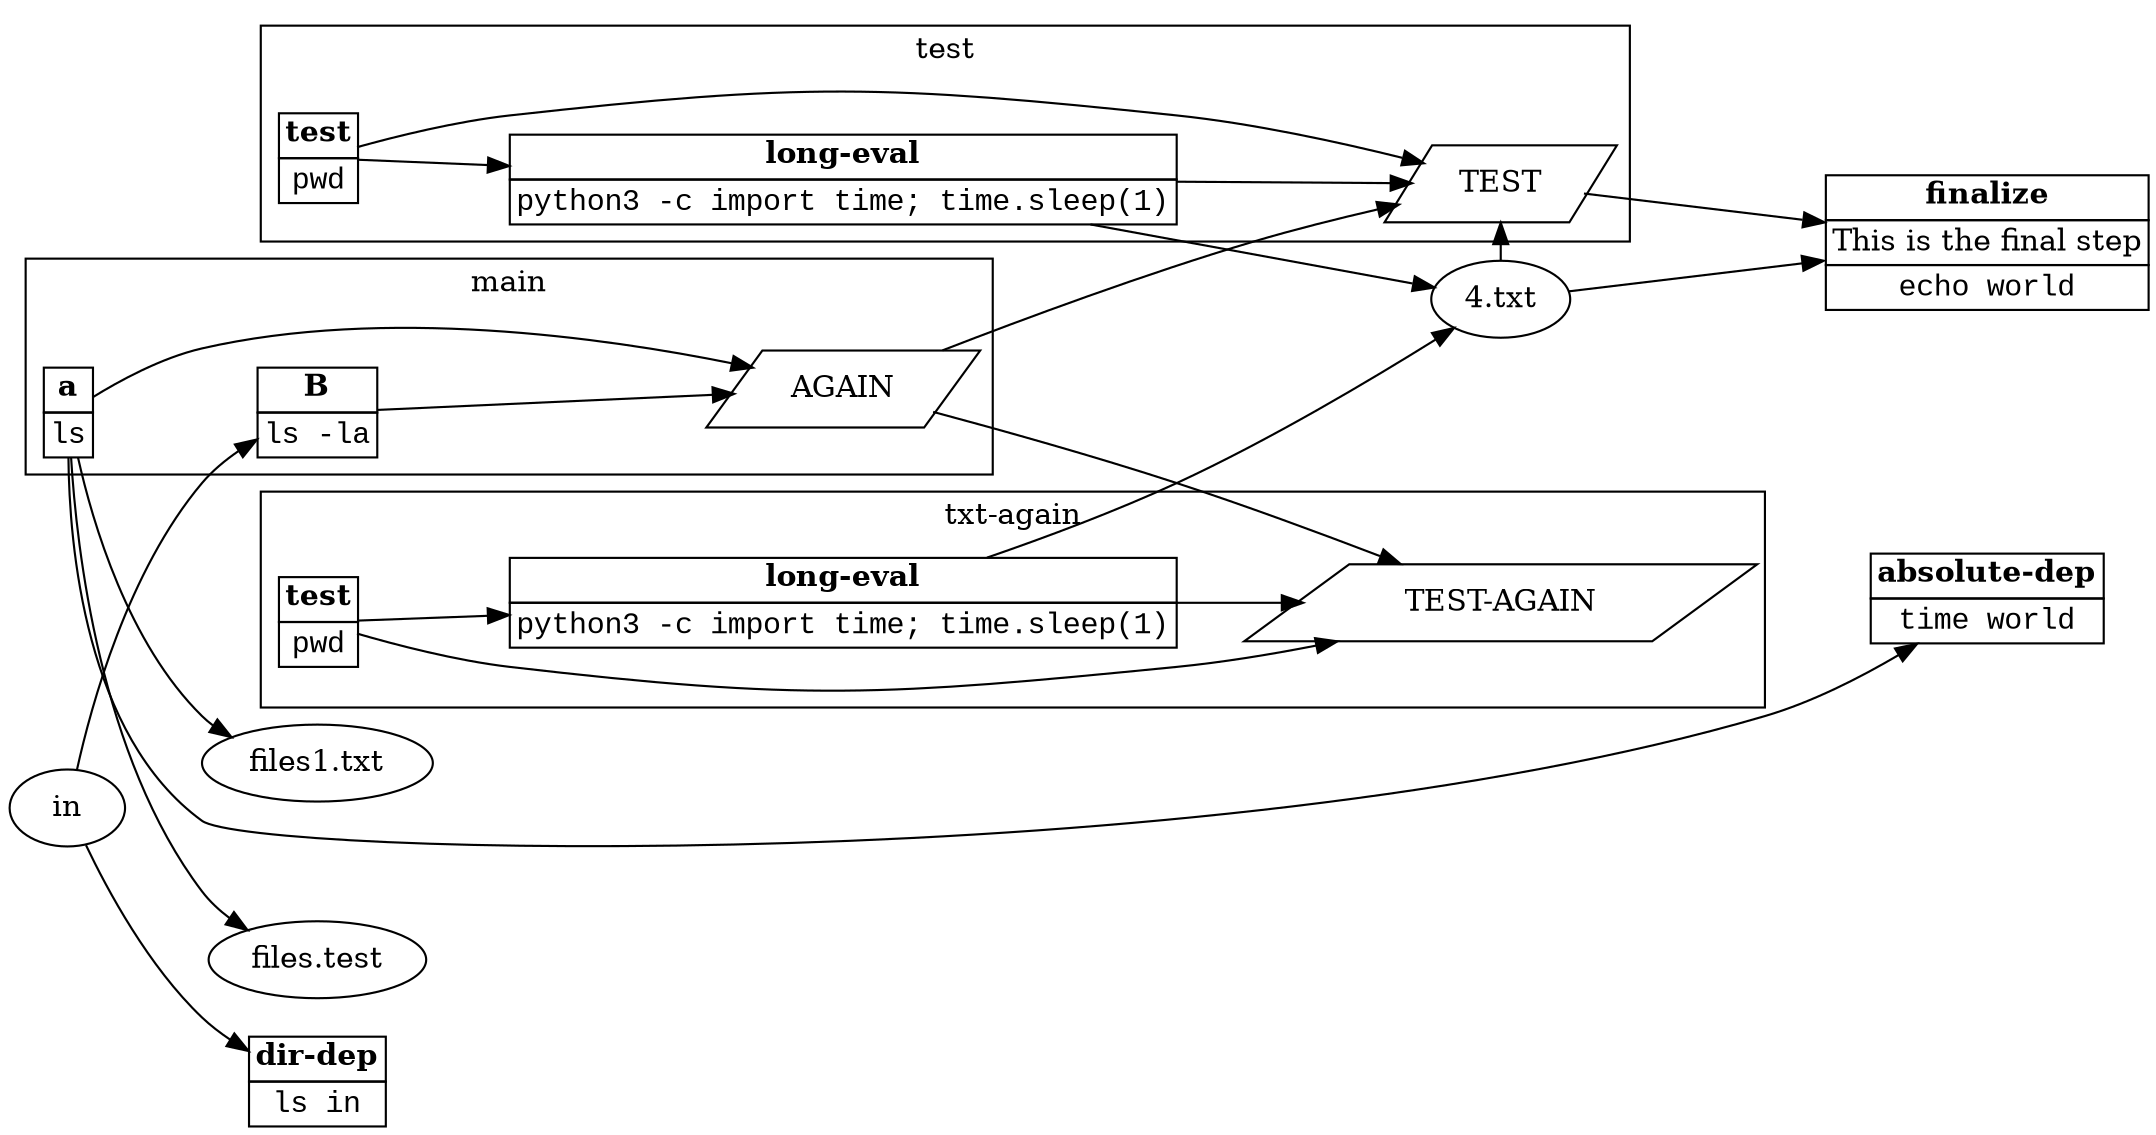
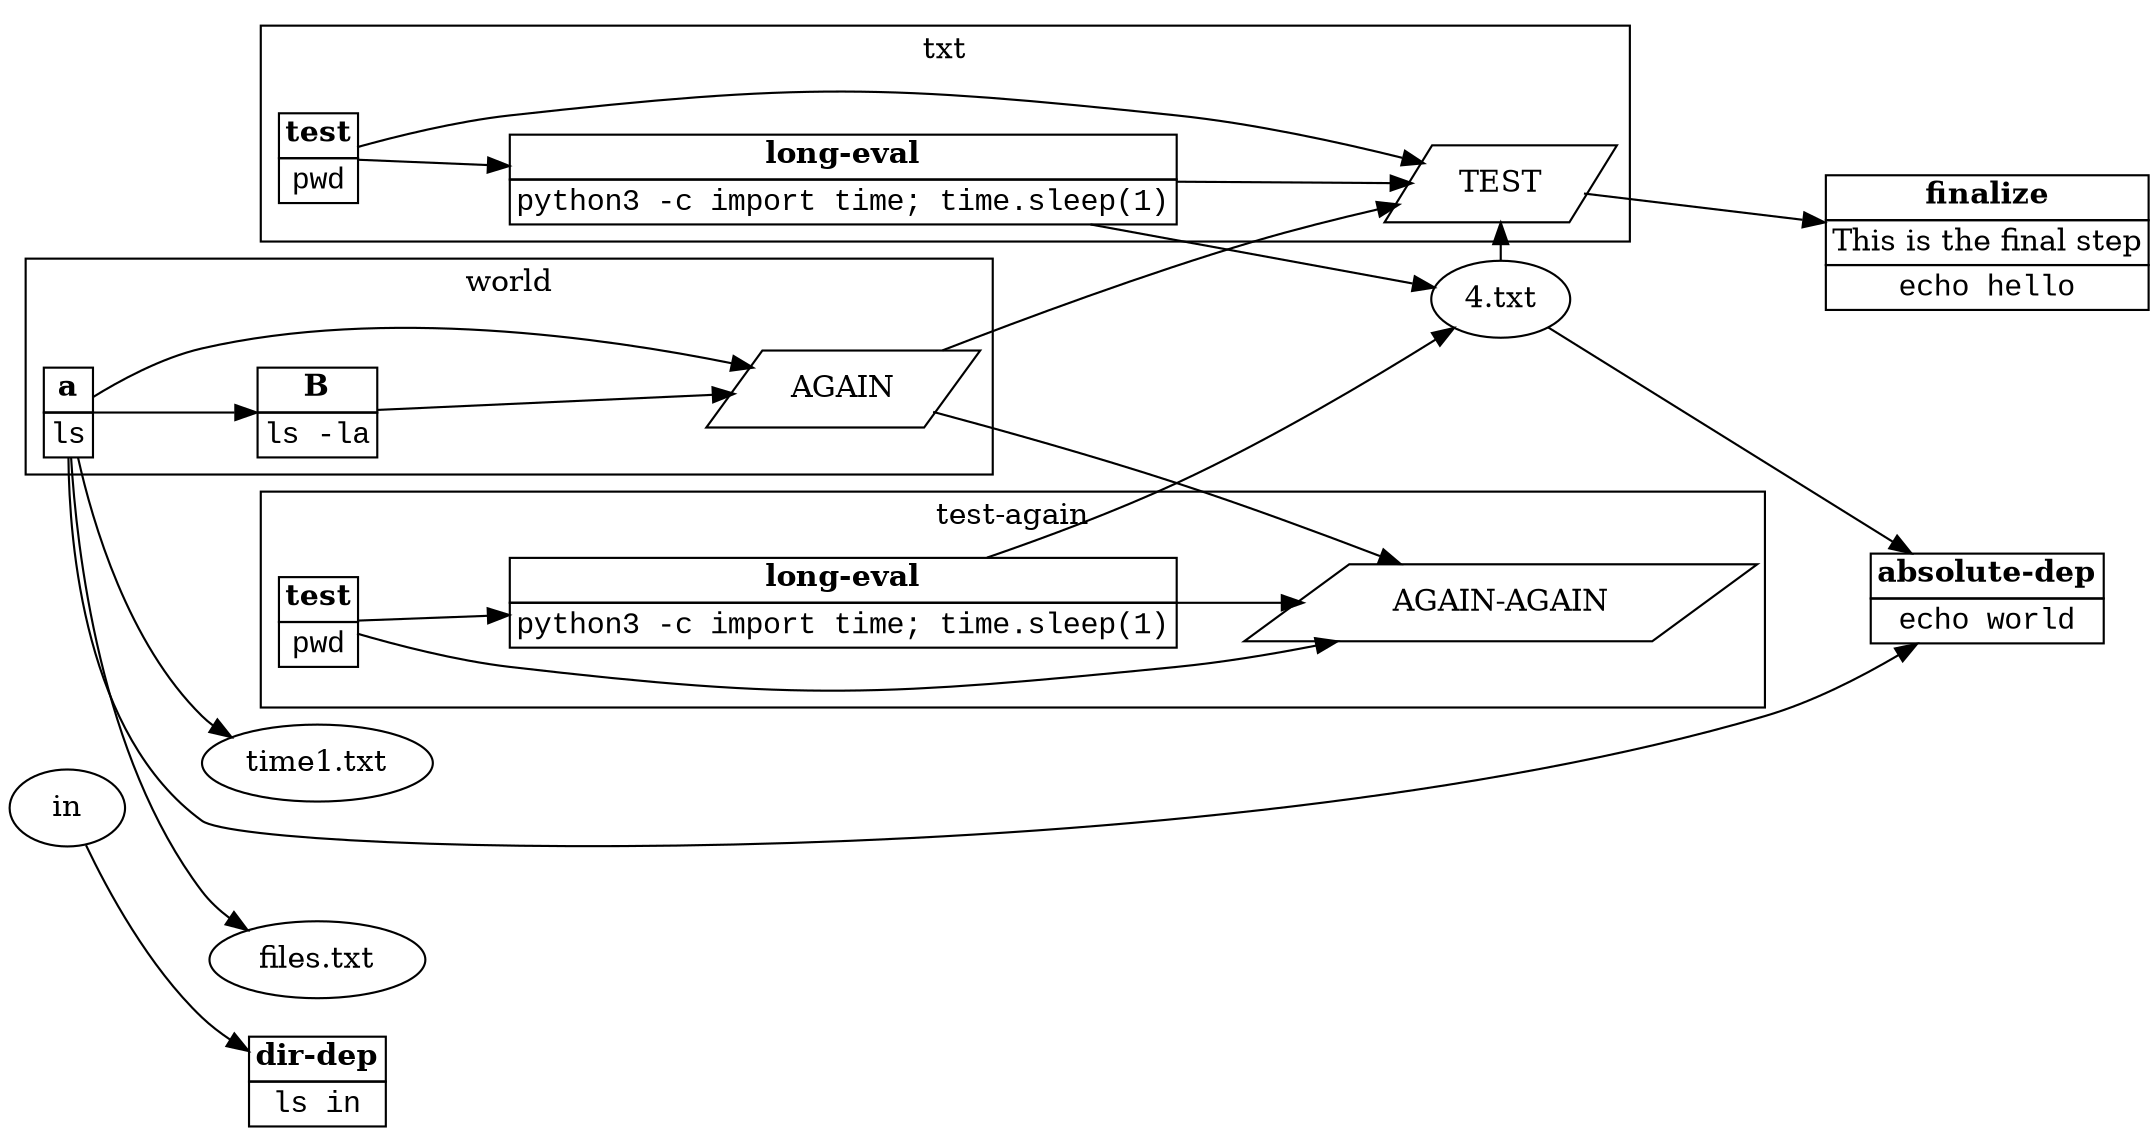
  digraph {
    rankdir=LR
    node [shape=plain]
    n1 [label=<<table border="0" cellborder="1" cellspacing="0"><tr><td><b>B</b></td></tr><tr><td><font face="Courier New, Courier, monospace">ls -la</font></td></tr></table>>]
    n2 [label=AGAIN shape=parallelogram]
    n3 [label=<<table border="0" cellborder="1" cellspacing="0"><tr><td><b>a</b></td></tr><tr><td><font face="Courier New, Courier, monospace">ls</font></td></tr></table>>]
    n4 [label=TEST shape=parallelogram]
    n5 [label=<<table border="0" cellborder="1" cellspacing="0"><tr><td><b>long-eval</b></td></tr><tr><td><font face="Courier New, Courier, monospace">python3 -c import time; time.sleep(1)</font></td></tr></table>>]
    n6 [label=<<table border="0" cellborder="1" cellspacing="0"><tr><td><b>test</b></td></tr><tr><td><font face="Courier New, Courier, monospace">pwd</font></td></tr></table>>]
-   n7 [label="TEST-AGAIN" shape=parallelogram]
+   n7 [label="AGAIN-AGAIN" shape=parallelogram]
    n8 [label=<<table border="0" cellborder="1" cellspacing="0"><tr><td><b>long-eval</b></td></tr><tr><td><font face="Courier New, Courier, monospace">python3 -c import time; time.sleep(1)</font></td></tr></table>>]
    n9 [label=<<table border="0" cellborder="1" cellspacing="0"><tr><td><b>test</b></td></tr><tr><td><font face="Courier New, Courier, monospace">pwd</font></td></tr></table>>]
-   n10 [label=<<table border="0" cellborder="1" cellspacing="0"><tr><td><b>absolute-dep</b></td></tr><tr><td><font face="Courier New, Courier, monospace">time world</font></td></tr></table>>]
-   n11 [label="files.test" shape=""]
-   n12 [label="files1.txt" shape=""]
-   n13 [label=<<table border="0" cellborder="1" cellspacing="0"><tr><td><b>finalize</b></td></tr><tr><td>This is the final step</td></tr><tr><td><font face="Courier New, Courier, monospace">echo world</font></td></tr></table>>]
+   n10 [label=<<table border="0" cellborder="1" cellspacing="0"><tr><td><b>absolute-dep</b></td></tr><tr><td><font face="Courier New, Courier, monospace">echo world</font></td></tr></table>>]
+   n11 [label="files.txt" shape=""]
+   n12 [label="time1.txt" shape=""]
+   n13 [label=<<table border="0" cellborder="1" cellspacing="0"><tr><td><b>finalize</b></td></tr><tr><td>This is the final step</td></tr><tr><td><font face="Courier New, Courier, monospace">echo hello</font></td></tr></table>>]
    n14 [label="4.txt" shape=""]
    n15 [label=<<table border="0" cellborder="1" cellspacing="0"><tr><td><b>dir-dep</b></td></tr><tr><td><font face="Courier New, Courier, monospace">ls in</font></td></tr></table>>]
    n16 [label=in shape=""]
    subgraph cluster_1 {
      ID=cluster_s0
-     label=main
+     label=world
      n1
      n2
      n3
    }
    subgraph cluster_2 {
      ID=cluster_s1
-     label=test
+     label=txt
      n4
      n5
      n6
    }
    subgraph cluster_3 {
      ID=cluster_s2
-     label="txt-again"
+     label="test-again"
      n7
      n8
      n9
    }
    n1 -> n2
    n2 -> n4
    n2 -> n7
-   n16 -> n1
+   n3 -> n1
    n3 -> n2
    n3 -> n10
    n3 -> n11
    n3 -> n12
    n4 -> n13
    n5 -> n4
    n5 -> n14
    n6 -> n4
    n6 -> n5
    n8 -> n7
    n8 -> n14
    n9 -> n7
    n9 -> n8
    n14 -> n4
-   n14 -> n13
+   n14 -> n10
    n16 -> n15
  }
